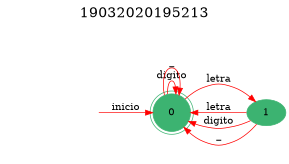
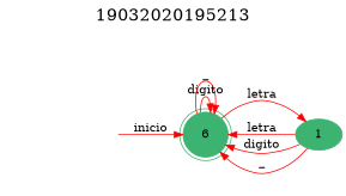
  digraph {
    fontsize=20
    label=19032020195213
    labelloc=t
    rankdir=LR
    node [color=mediumseagreen style=filled]
    edge [color=red]
-   0 [shape=doublecircle]
+   0 [shape=doublecircle label=6]
    1
    secret_node [color=midnightblue fontcolor=white shape=circle style=invis]
    0 -> 0 [label=digito]
    0 -> 0 [label=_]
    0 -> 1 [label=letra]
    1 -> 0 [label=letra]
    1 -> 0 [label=digito]
    1 -> 0 [label=_]
    secret_node -> 0 [label=inicio]
  }
